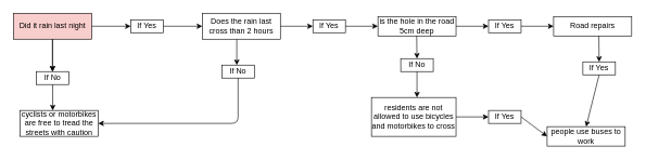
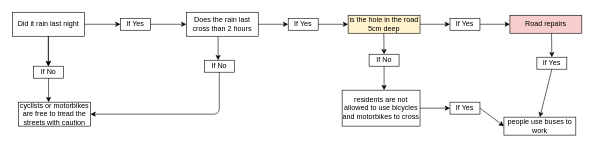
  <mxCell id="0" />
  <mxCell id="1" parent="0" />
- <mxCell id="2" value="Did it rain last night" style="rounded=0;whiteSpace=wrap;html=1;fillColor=#f8cecc;" vertex="1" parent="1"><mxGeometry x="20" y="20" width="120" height="40" as="geometry" /></mxCell>
+ <mxCell id="2" value="Did it rain last night" style="rounded=0;whiteSpace=wrap;html=1;" vertex="1" parent="1"><mxGeometry x="20" y="20" width="120" height="40" as="geometry" /></mxCell>
  <mxCell id="3" value="" style="endArrow=classic;html=1;exitX=0.5;exitY=1;exitDx=0;exitDy=0;" edge="1" parent="1" source="2"><mxGeometry width="50" height="50" relative="1" as="geometry"><mxPoint x="390" y="70" as="sourcePoint" /><mxPoint x="80" y="110" as="targetPoint" /></mxGeometry></mxCell>
  <mxCell id="4" value="If No" style="rounded=0;whiteSpace=wrap;html=1;" vertex="1" parent="1"><mxGeometry x="55" y="110" width="50" height="20" as="geometry" /></mxCell>
  <mxCell id="5" value="If Yes" style="rounded=0;whiteSpace=wrap;html=1;" vertex="1" parent="1"><mxGeometry x="200" y="30" width="50" height="20" as="geometry" /></mxCell>
  <mxCell id="6" value="cyclists or motorbikes are free to tread the streets with caution" style="rounded=0;whiteSpace=wrap;html=1;" vertex="1" parent="1"><mxGeometry x="30" y="170" width="120" height="40" as="geometry" /></mxCell>
  <mxCell id="7" value="" style="endArrow=classic;html=1;exitX=0.5;exitY=1;exitDx=0;exitDy=0;entryX=0.417;entryY=0;entryDx=0;entryDy=0;entryPerimeter=0;" edge="1" parent="1" source="4" target="6"><mxGeometry width="50" height="50" relative="1" as="geometry"><mxPoint x="90" y="70" as="sourcePoint" /><mxPoint x="110" y="150" as="targetPoint" /></mxGeometry></mxCell>
  <mxCell id="8" value="" style="endArrow=classic;html=1;exitX=1;exitY=0.5;exitDx=0;exitDy=0;" edge="1" parent="1" source="2"><mxGeometry width="50" height="50" relative="1" as="geometry"><mxPoint x="90" y="140" as="sourcePoint" /><mxPoint x="200" y="40" as="targetPoint" /></mxGeometry></mxCell>
  <mxCell id="9" value="Does the rain last cross than 2 hours" style="rounded=0;whiteSpace=wrap;html=1;" vertex="1" parent="1"><mxGeometry x="310" y="20" width="120" height="40" as="geometry" /></mxCell>
  <mxCell id="10" value="" style="endArrow=classic;html=1;entryX=0;entryY=0.5;entryDx=0;entryDy=0;" edge="1" parent="1" target="9"><mxGeometry width="50" height="50" relative="1" as="geometry"><mxPoint x="250" y="40" as="sourcePoint" /><mxPoint x="210" y="50" as="targetPoint" /></mxGeometry></mxCell>
- <mxCell id="11" value="is the hole in the road 5cm deep" style="rounded=0;whiteSpace=wrap;html=1;" vertex="1" parent="1"><mxGeometry x="580" y="25" width="120" height="30" as="geometry" /></mxCell>
+ <mxCell id="11" value="is the hole in the road 5cm deep" style="rounded=0;whiteSpace=wrap;html=1;fillColor=#fff2cc;" vertex="1" parent="1"><mxGeometry x="580" y="25" width="120" height="30" as="geometry" /></mxCell>
  <mxCell id="12" value="" style="endArrow=classic;html=1;" edge="1" parent="1"><mxGeometry width="50" height="50" relative="1" as="geometry"><mxPoint x="363" y="60" as="sourcePoint" /><mxPoint x="363" y="100" as="targetPoint" /><Array as="points" /></mxGeometry></mxCell>
  <mxCell id="13" value="" style="endArrow=classic;html=1;exitX=1;exitY=0.5;exitDx=0;exitDy=0;" edge="1" parent="1" source="9"><mxGeometry width="50" height="50" relative="1" as="geometry"><mxPoint x="260" y="50" as="sourcePoint" /><mxPoint x="480" y="40" as="targetPoint" /></mxGeometry></mxCell>
  <mxCell id="14" value="If No" style="rounded=0;whiteSpace=wrap;html=1;" vertex="1" parent="1"><mxGeometry x="340" y="100" width="50" height="20" as="geometry" /></mxCell>
  <mxCell id="15" value="If Yes" style="rounded=0;whiteSpace=wrap;html=1;" vertex="1" parent="1"><mxGeometry x="480" y="30" width="50" height="20" as="geometry" /></mxCell>
  <mxCell id="16" value="" style="endArrow=classic;html=1;exitX=1;exitY=0.5;exitDx=0;exitDy=0;" edge="1" parent="1" source="15"><mxGeometry width="50" height="50" relative="1" as="geometry"><mxPoint x="440" y="50" as="sourcePoint" /><mxPoint x="580" y="40" as="targetPoint" /></mxGeometry></mxCell>
  <mxCell id="17" value="" style="endArrow=classic;html=1;exitX=0.5;exitY=1;exitDx=0;exitDy=0;entryX=1;entryY=0.5;entryDx=0;entryDy=0;" edge="1" parent="1" source="14" target="6"><mxGeometry width="50" height="50" relative="1" as="geometry"><mxPoint x="373" y="70" as="sourcePoint" /><mxPoint x="365" y="190" as="targetPoint" /><Array as="points"><mxPoint x="365" y="190" /></Array></mxGeometry></mxCell>
- <mxCell id="18" value="Road repairs" style="rounded=0;whiteSpace=wrap;html=1;" vertex="1" parent="1"><mxGeometry x="850" y="25" width="120" height="30" as="geometry" /></mxCell>
+ <mxCell id="18" value="Road repairs" style="rounded=0;whiteSpace=wrap;html=1;fillColor=#f8cecc;" vertex="1" parent="1"><mxGeometry x="850" y="25" width="120" height="30" as="geometry" /></mxCell>
  <mxCell id="19" value="" style="endArrow=classic;html=1;exitX=1;exitY=0.5;exitDx=0;exitDy=0;" edge="1" parent="1"><mxGeometry width="50" height="50" relative="1" as="geometry"><mxPoint x="700" y="40" as="sourcePoint" /><mxPoint x="750" y="40" as="targetPoint" /></mxGeometry></mxCell>
  <mxCell id="20" value="If Yes" style="rounded=0;whiteSpace=wrap;html=1;" vertex="1" parent="1"><mxGeometry x="750" y="30" width="50" height="20" as="geometry" /></mxCell>
  <mxCell id="21" value="" style="endArrow=classic;html=1;exitX=1;exitY=0.5;exitDx=0;exitDy=0;" edge="1" parent="1" source="20"><mxGeometry width="50" height="50" relative="1" as="geometry"><mxPoint x="710" y="50" as="sourcePoint" /><mxPoint x="850" y="40" as="targetPoint" /></mxGeometry></mxCell>
  <mxCell id="22" value="residents are not allowed to use bicycles and motorbikes to cross" style="rounded=0;whiteSpace=wrap;html=1;" vertex="1" parent="1"><mxGeometry x="570" y="150" width="130" height="60" as="geometry" /></mxCell>
  <mxCell id="23" value="" style="endArrow=classic;html=1;exitX=0.5;exitY=1;exitDx=0;exitDy=0;" edge="1" parent="1"><mxGeometry width="50" height="50" relative="1" as="geometry"><mxPoint x="79.5" y="60" as="sourcePoint" /><mxPoint x="79.5" y="110" as="targetPoint" /></mxGeometry></mxCell>
  <mxCell id="24" value="If No" style="rounded=0;whiteSpace=wrap;html=1;" vertex="1" parent="1"><mxGeometry x="615" y="90" width="50" height="20" as="geometry" /></mxCell>
  <mxCell id="25" value="" style="endArrow=classic;html=1;exitX=0.5;exitY=1;exitDx=0;exitDy=0;" edge="1" parent="1" source="24"><mxGeometry width="50" height="50" relative="1" as="geometry"><mxPoint x="650" y="65" as="sourcePoint" /><mxPoint x="640" y="150" as="targetPoint" /></mxGeometry></mxCell>
  <mxCell id="26" value="" style="endArrow=classic;html=1;exitX=0.5;exitY=1;exitDx=0;exitDy=0;" edge="1" parent="1"><mxGeometry width="50" height="50" relative="1" as="geometry"><mxPoint x="639.5" y="55" as="sourcePoint" /><mxPoint x="640" y="90" as="targetPoint" /></mxGeometry></mxCell>
  <mxCell id="27" value="If Yes" style="rounded=0;whiteSpace=wrap;html=1;" vertex="1" parent="1"><mxGeometry x="895" y="95" width="50" height="20" as="geometry" /></mxCell>
  <mxCell id="28" value="" style="endArrow=classic;html=1;exitX=0.5;exitY=1;exitDx=0;exitDy=0;entryX=0.5;entryY=0;entryDx=0;entryDy=0;" edge="1" parent="1" source="27" target="30"><mxGeometry width="50" height="50" relative="1" as="geometry"><mxPoint x="930" y="65" as="sourcePoint" /><mxPoint x="920" y="155" as="targetPoint" /></mxGeometry></mxCell>
  <mxCell id="29" value="" style="endArrow=classic;html=1;exitX=0.5;exitY=1;exitDx=0;exitDy=0;" edge="1" parent="1"><mxGeometry width="50" height="50" relative="1" as="geometry"><mxPoint x="919.5" y="55" as="sourcePoint" /><mxPoint x="920" y="95" as="targetPoint" /></mxGeometry></mxCell>
  <mxCell id="30" value="people use buses to work" style="rounded=0;whiteSpace=wrap;html=1;" vertex="1" parent="1"><mxGeometry x="840" y="195" width="120" height="30" as="geometry" /></mxCell>
  <mxCell id="31" value="" style="endArrow=classic;html=1;exitX=1;exitY=0.5;exitDx=0;exitDy=0;" edge="1" parent="1"><mxGeometry width="50" height="50" relative="1" as="geometry"><mxPoint x="700" y="180" as="sourcePoint" /><mxPoint x="750" y="180" as="targetPoint" /></mxGeometry></mxCell>
  <mxCell id="32" value="If Yes" style="rounded=0;whiteSpace=wrap;html=1;" vertex="1" parent="1"><mxGeometry x="750" y="170" width="50" height="20" as="geometry" /></mxCell>
  <mxCell id="33" value="" style="endArrow=classic;html=1;exitX=1;exitY=0.5;exitDx=0;exitDy=0;entryX=0;entryY=0.5;entryDx=0;entryDy=0;" edge="1" parent="1" source="32" target="30"><mxGeometry width="50" height="50" relative="1" as="geometry"><mxPoint x="710" y="190" as="sourcePoint" /><mxPoint x="850" y="180" as="targetPoint" /></mxGeometry></mxCell>
